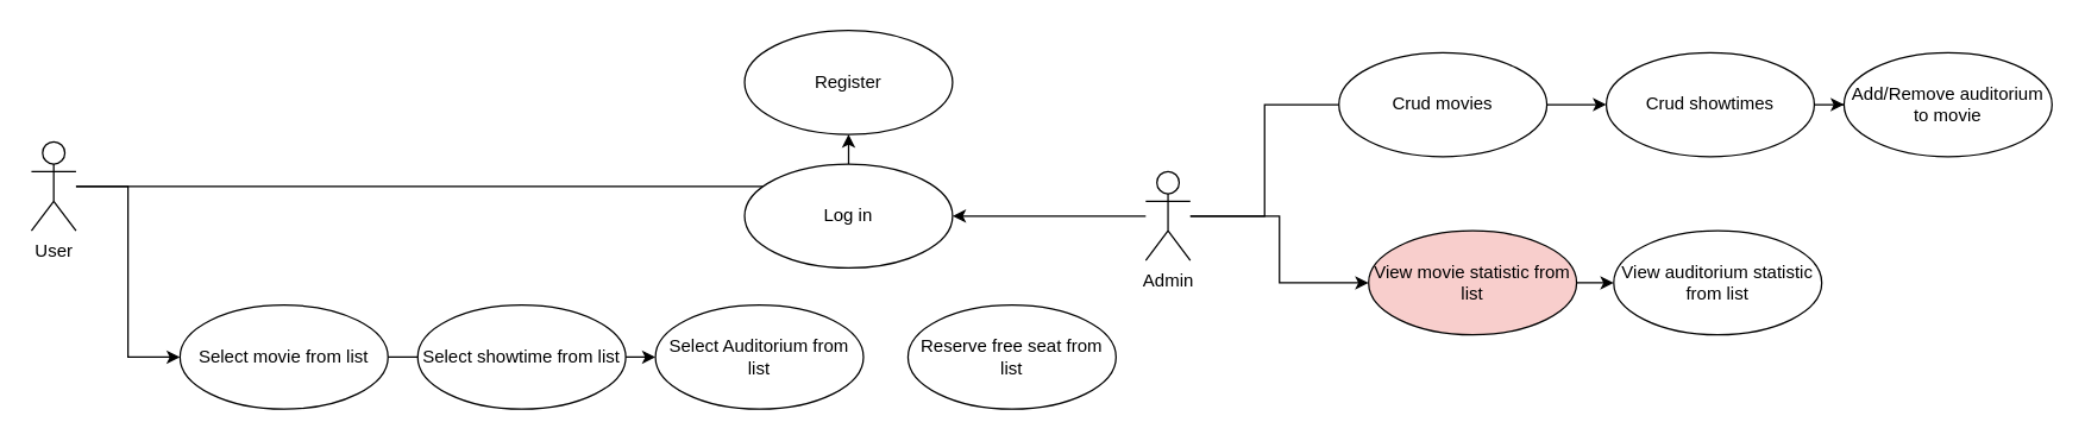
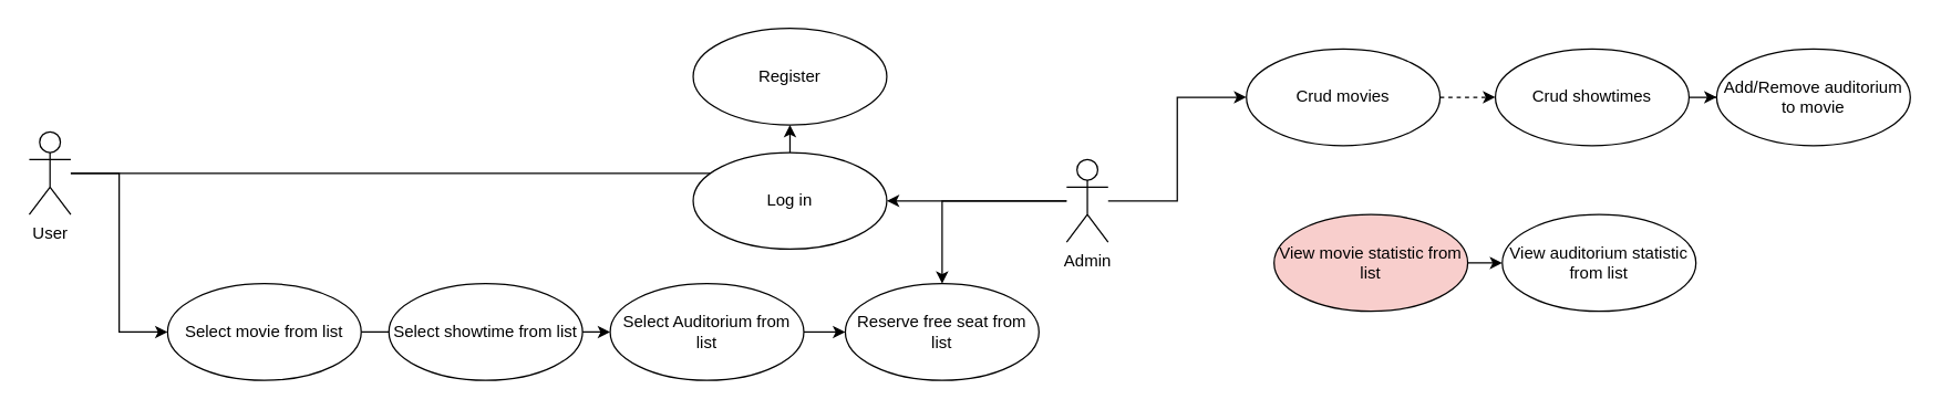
  <mxCell id="0" />
  <mxCell id="1" parent="0" />
  <mxCell id="2" style="edgeStyle=orthogonalEdgeStyle;rounded=0;orthogonalLoop=1;jettySize=auto;html=1;entryX=1;entryY=0.5;entryDx=0;entryDy=0;" edge="1" parent="1" source="5" target="9"><mxGeometry relative="1" as="geometry" /></mxCell>
- <mxCell id="3" style="edgeStyle=orthogonalEdgeStyle;rounded=0;orthogonalLoop=1;jettySize=auto;html=1;entryX=0;entryY=0.5;entryDx=0;entryDy=0;endArrow=none;" edge="1" parent="1" source="5" target="12"><mxGeometry relative="1" as="geometry" /></mxCell>
- <mxCell id="4" style="edgeStyle=orthogonalEdgeStyle;rounded=0;orthogonalLoop=1;jettySize=auto;html=1;entryX=0;entryY=0.5;entryDx=0;entryDy=0;" edge="1" parent="1" source="5" target="19"><mxGeometry relative="1" as="geometry" /></mxCell>
+ <mxCell id="3" style="edgeStyle=orthogonalEdgeStyle;rounded=0;orthogonalLoop=1;jettySize=auto;html=1;entryX=0;entryY=0.5;entryDx=0;entryDy=0;" edge="1" parent="1" source="5" target="12"><mxGeometry relative="1" as="geometry" /></mxCell>
+ <mxCell id="4" style="edgeStyle=orthogonalEdgeStyle;rounded=0;orthogonalLoop=1;jettySize=auto;html=1;" edge="1" parent="1" source="5" target="17"><mxGeometry relative="1" as="geometry" /></mxCell>
  <mxCell id="5" value="Admin" style="shape=umlActor;verticalLabelPosition=bottom;verticalAlign=top;html=1;" vertex="1" parent="1"><mxGeometry x="770" y="115" width="30" height="60" as="geometry" /></mxCell>
  <mxCell id="6" style="edgeStyle=orthogonalEdgeStyle;rounded=0;orthogonalLoop=1;jettySize=auto;html=1;" edge="1" parent="1" source="8" target="10"><mxGeometry relative="1" as="geometry" /></mxCell>
  <mxCell id="7" style="edgeStyle=orthogonalEdgeStyle;rounded=0;orthogonalLoop=1;jettySize=auto;html=1;entryX=0;entryY=0.5;entryDx=0;entryDy=0;" edge="1" parent="1" source="8" target="14"><mxGeometry relative="1" as="geometry" /></mxCell>
  <mxCell id="8" value="User" style="shape=umlActor;verticalLabelPosition=bottom;verticalAlign=top;html=1;" vertex="1" parent="1"><mxGeometry x="20" y="95" width="30" height="60" as="geometry" /></mxCell>
  <mxCell id="9" value="Log in" style="ellipse;whiteSpace=wrap;html=1;" vertex="1" parent="1"><mxGeometry x="500" y="110" width="140" height="70" as="geometry" /></mxCell>
  <mxCell id="10" value="Register" style="ellipse;whiteSpace=wrap;html=1;" vertex="1" parent="1"><mxGeometry x="500" y="20" width="140" height="70" as="geometry" /></mxCell>
- <mxCell id="11" style="edgeStyle=orthogonalEdgeStyle;rounded=0;orthogonalLoop=1;jettySize=auto;html=1;" edge="1" parent="1" source="12" target="24"><mxGeometry relative="1" as="geometry" /></mxCell>
+ <mxCell id="11" style="edgeStyle=orthogonalEdgeStyle;rounded=0;orthogonalLoop=1;jettySize=auto;html=1;dashed=1;" edge="1" parent="1" source="12" target="24"><mxGeometry relative="1" as="geometry" /></mxCell>
  <mxCell id="12" value="Crud movies" style="ellipse;whiteSpace=wrap;html=1;" vertex="1" parent="1"><mxGeometry x="900" y="35" width="140" height="70" as="geometry" /></mxCell>
  <mxCell id="13" style="edgeStyle=orthogonalEdgeStyle;rounded=0;orthogonalLoop=1;jettySize=auto;html=1;exitX=1;exitY=0.5;exitDx=0;exitDy=0;entryX=0;entryY=0.5;entryDx=0;entryDy=0;" edge="1" parent="1" source="14" target="16"><mxGeometry relative="1" as="geometry" /></mxCell>
  <mxCell id="14" value="Select movie from list" style="ellipse;whiteSpace=wrap;html=1;" vertex="1" parent="1"><mxGeometry x="120" y="205" width="140" height="70" as="geometry" /></mxCell>
+ <mxCell id="15" style="edgeStyle=orthogonalEdgeStyle;rounded=0;orthogonalLoop=1;jettySize=auto;html=1;exitX=1;exitY=0.5;exitDx=0;exitDy=0;entryX=0;entryY=0.5;entryDx=0;entryDy=0;" edge="1" parent="1" source="16" target="17"><mxGeometry relative="1" as="geometry" /></mxCell>
  <mxCell id="16" value="Select Auditorium from list" style="ellipse;whiteSpace=wrap;html=1;" vertex="1" parent="1"><mxGeometry x="440" y="205" width="140" height="70" as="geometry" /></mxCell>
  <mxCell id="17" value="Reserve free seat from list" style="ellipse;whiteSpace=wrap;html=1;" vertex="1" parent="1"><mxGeometry x="610" y="205" width="140" height="70" as="geometry" /></mxCell>
  <mxCell id="18" style="edgeStyle=orthogonalEdgeStyle;rounded=0;orthogonalLoop=1;jettySize=auto;html=1;entryX=0;entryY=0.5;entryDx=0;entryDy=0;" edge="1" parent="1" source="19" target="20"><mxGeometry relative="1" as="geometry" /></mxCell>
  <mxCell id="19" value="View movie statistic from list" style="ellipse;whiteSpace=wrap;html=1;fillColor=#f8cecc;" vertex="1" parent="1"><mxGeometry x="920" y="155" width="140" height="70" as="geometry" /></mxCell>
  <mxCell id="20" value="View auditorium statistic from list" style="ellipse;whiteSpace=wrap;html=1;" vertex="1" parent="1"><mxGeometry x="1085" y="155" width="140" height="70" as="geometry" /></mxCell>
  <mxCell id="21" value="Add/Remove auditorium to movie" style="ellipse;whiteSpace=wrap;html=1;" vertex="1" parent="1"><mxGeometry x="1240" y="35" width="140" height="70" as="geometry" /></mxCell>
  <mxCell id="22" value="Select showtime from list" style="ellipse;whiteSpace=wrap;html=1;" vertex="1" parent="1"><mxGeometry x="280" y="205" width="140" height="70" as="geometry" /></mxCell>
  <mxCell id="23" style="edgeStyle=orthogonalEdgeStyle;rounded=0;orthogonalLoop=1;jettySize=auto;html=1;" edge="1" parent="1" source="24" target="21"><mxGeometry relative="1" as="geometry" /></mxCell>
  <mxCell id="24" value="Crud showtimes" style="ellipse;whiteSpace=wrap;html=1;" vertex="1" parent="1"><mxGeometry x="1080" y="35" width="140" height="70" as="geometry" /></mxCell>
